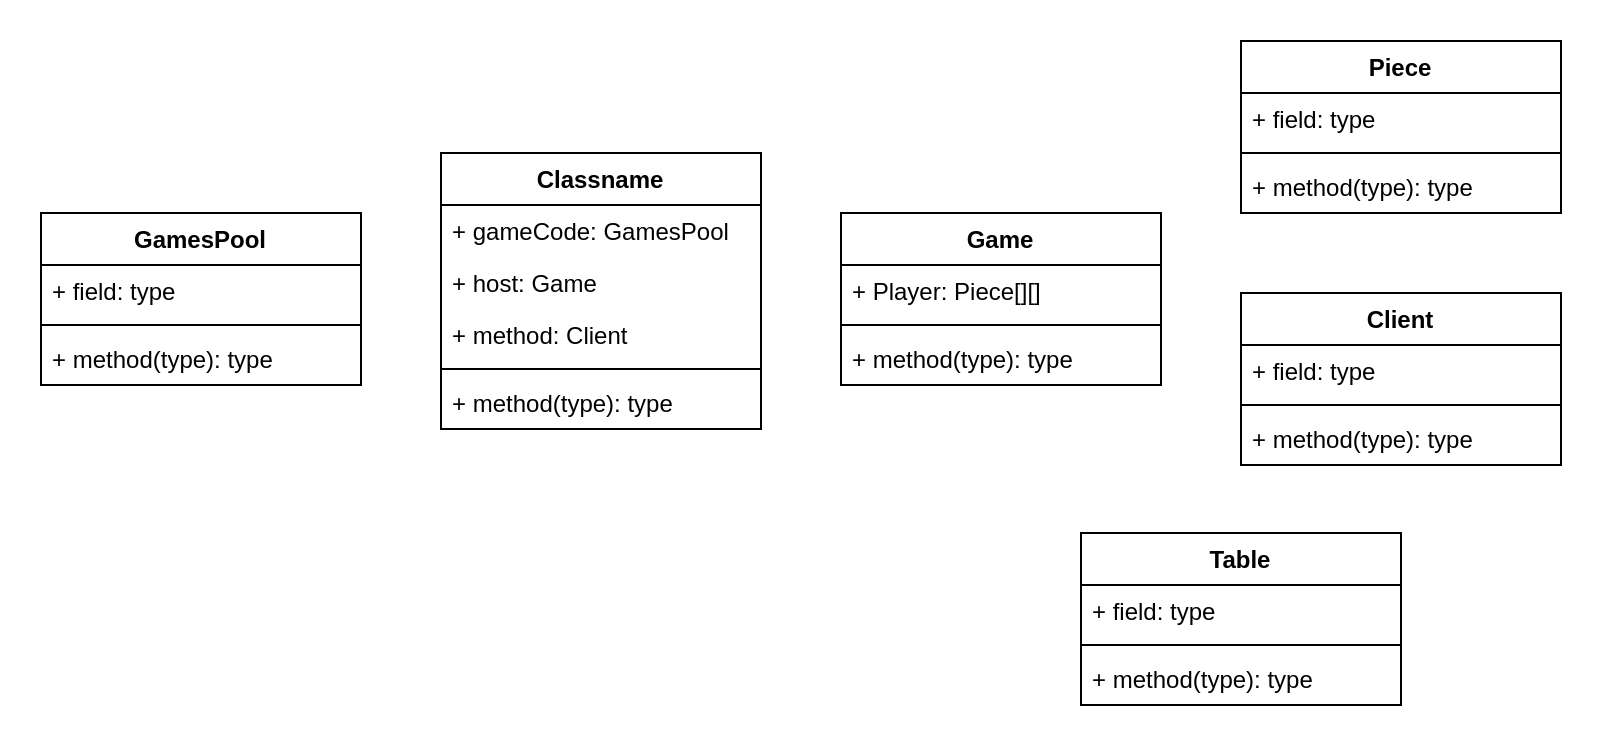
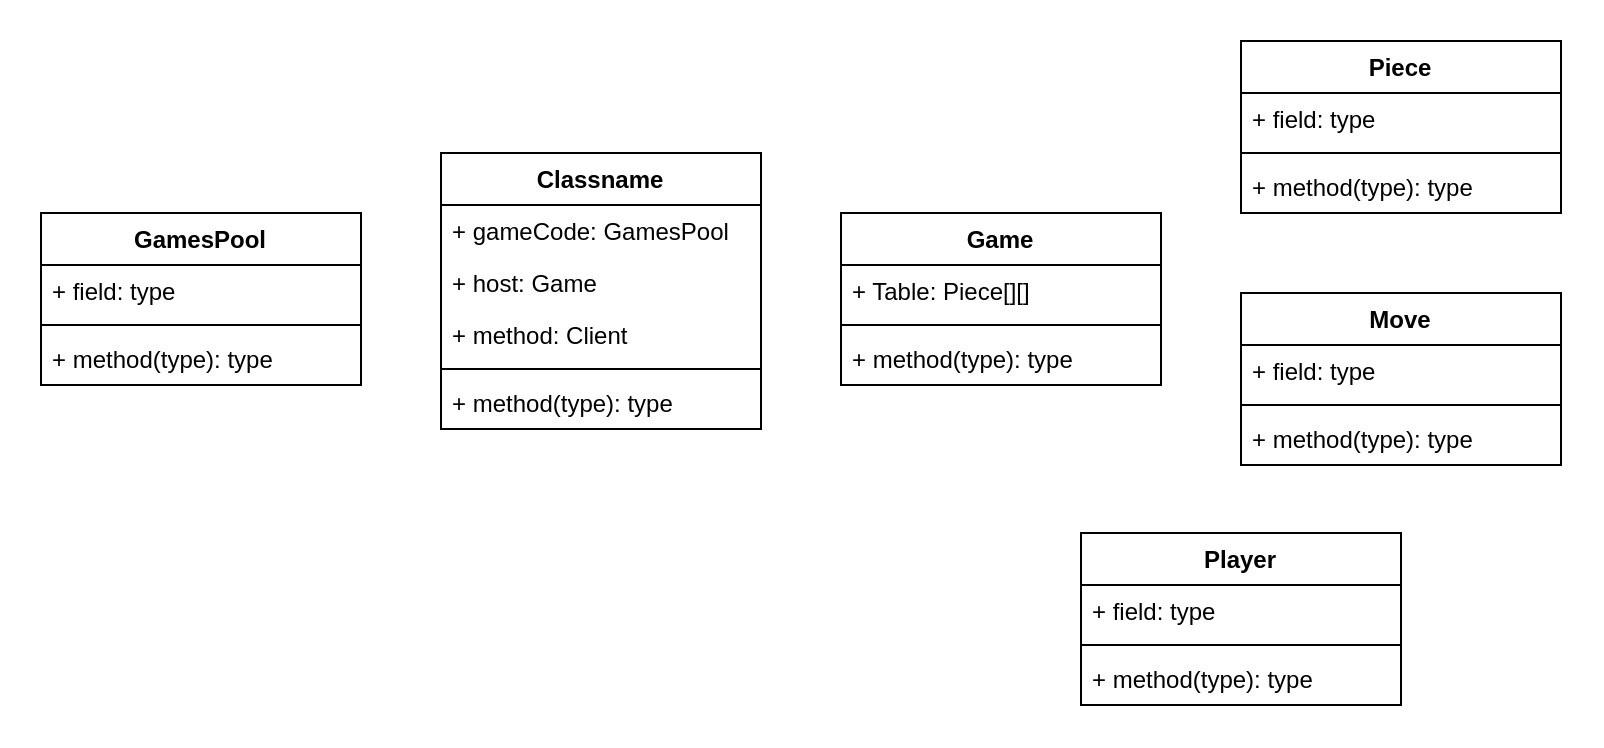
  <mxCell id="0" />
  <mxCell id="1" parent="0" />
  <mxCell id="2" value="Game" style="swimlane;fontStyle=1;align=center;verticalAlign=top;childLayout=stackLayout;horizontal=1;startSize=26;horizontalStack=0;resizeParent=1;resizeParentMax=0;resizeLast=0;collapsible=1;marginBottom=0;whiteSpace=wrap;html=1;" vertex="1" parent="1"><mxGeometry x="420" y="106" width="160" height="86" as="geometry" /></mxCell>
- <mxCell id="3" value="+ Player: Piece[][]" style="text;strokeColor=none;fillColor=none;align=left;verticalAlign=top;spacingLeft=4;spacingRight=4;overflow=hidden;rotatable=0;points=[[0,0.5],[1,0.5]];portConstraint=eastwest;whiteSpace=wrap;html=1;" vertex="1" parent="2"><mxGeometry y="26" width="160" height="26" as="geometry" /></mxCell>
+ <mxCell id="3" value="+ Table: Piece[][]" style="text;strokeColor=none;fillColor=none;align=left;verticalAlign=top;spacingLeft=4;spacingRight=4;overflow=hidden;rotatable=0;points=[[0,0.5],[1,0.5]];portConstraint=eastwest;whiteSpace=wrap;html=1;" vertex="1" parent="2"><mxGeometry y="26" width="160" height="26" as="geometry" /></mxCell>
  <mxCell id="4" value="" style="line;strokeWidth=1;fillColor=none;align=left;verticalAlign=middle;spacingTop=-1;spacingLeft=3;spacingRight=3;rotatable=0;labelPosition=right;points=[];portConstraint=eastwest;strokeColor=inherit;" vertex="1" parent="2"><mxGeometry y="52" width="160" height="8" as="geometry" /></mxCell>
  <mxCell id="5" value="+ method(type): type" style="text;strokeColor=none;fillColor=none;align=left;verticalAlign=top;spacingLeft=4;spacingRight=4;overflow=hidden;rotatable=0;points=[[0,0.5],[1,0.5]];portConstraint=eastwest;whiteSpace=wrap;html=1;" vertex="1" parent="2"><mxGeometry y="60" width="160" height="26" as="geometry" /></mxCell>
  <mxCell id="6" value="Piece" style="swimlane;fontStyle=1;align=center;verticalAlign=top;childLayout=stackLayout;horizontal=1;startSize=26;horizontalStack=0;resizeParent=1;resizeParentMax=0;resizeLast=0;collapsible=1;marginBottom=0;whiteSpace=wrap;html=1;" vertex="1" parent="1"><mxGeometry x="620" y="20" width="160" height="86" as="geometry" /></mxCell>
  <mxCell id="7" value="+ field: type" style="text;strokeColor=none;fillColor=none;align=left;verticalAlign=top;spacingLeft=4;spacingRight=4;overflow=hidden;rotatable=0;points=[[0,0.5],[1,0.5]];portConstraint=eastwest;whiteSpace=wrap;html=1;" vertex="1" parent="6"><mxGeometry y="26" width="160" height="26" as="geometry" /></mxCell>
  <mxCell id="8" value="" style="line;strokeWidth=1;fillColor=none;align=left;verticalAlign=middle;spacingTop=-1;spacingLeft=3;spacingRight=3;rotatable=0;labelPosition=right;points=[];portConstraint=eastwest;strokeColor=inherit;" vertex="1" parent="6"><mxGeometry y="52" width="160" height="8" as="geometry" /></mxCell>
  <mxCell id="9" value="+ method(type): type" style="text;strokeColor=none;fillColor=none;align=left;verticalAlign=top;spacingLeft=4;spacingRight=4;overflow=hidden;rotatable=0;points=[[0,0.5],[1,0.5]];portConstraint=eastwest;whiteSpace=wrap;html=1;" vertex="1" parent="6"><mxGeometry y="60" width="160" height="26" as="geometry" /></mxCell>
- <mxCell id="10" value="Client" style="swimlane;fontStyle=1;align=center;verticalAlign=top;childLayout=stackLayout;horizontal=1;startSize=26;horizontalStack=0;resizeParent=1;resizeParentMax=0;resizeLast=0;collapsible=1;marginBottom=0;whiteSpace=wrap;html=1;" vertex="1" parent="1"><mxGeometry x="620" y="146" width="160" height="86" as="geometry" /></mxCell>
+ <mxCell id="10" value="Move" style="swimlane;fontStyle=1;align=center;verticalAlign=top;childLayout=stackLayout;horizontal=1;startSize=26;horizontalStack=0;resizeParent=1;resizeParentMax=0;resizeLast=0;collapsible=1;marginBottom=0;whiteSpace=wrap;html=1;" vertex="1" parent="1"><mxGeometry x="620" y="146" width="160" height="86" as="geometry" /></mxCell>
  <mxCell id="11" value="+ field: type" style="text;strokeColor=none;fillColor=none;align=left;verticalAlign=top;spacingLeft=4;spacingRight=4;overflow=hidden;rotatable=0;points=[[0,0.5],[1,0.5]];portConstraint=eastwest;whiteSpace=wrap;html=1;" vertex="1" parent="10"><mxGeometry y="26" width="160" height="26" as="geometry" /></mxCell>
  <mxCell id="12" value="" style="line;strokeWidth=1;fillColor=none;align=left;verticalAlign=middle;spacingTop=-1;spacingLeft=3;spacingRight=3;rotatable=0;labelPosition=right;points=[];portConstraint=eastwest;strokeColor=inherit;" vertex="1" parent="10"><mxGeometry y="52" width="160" height="8" as="geometry" /></mxCell>
  <mxCell id="13" value="+ method(type): type" style="text;strokeColor=none;fillColor=none;align=left;verticalAlign=top;spacingLeft=4;spacingRight=4;overflow=hidden;rotatable=0;points=[[0,0.5],[1,0.5]];portConstraint=eastwest;whiteSpace=wrap;html=1;" vertex="1" parent="10"><mxGeometry y="60" width="160" height="26" as="geometry" /></mxCell>
- <mxCell id="14" value="Table" style="swimlane;fontStyle=1;align=center;verticalAlign=top;childLayout=stackLayout;horizontal=1;startSize=26;horizontalStack=0;resizeParent=1;resizeParentMax=0;resizeLast=0;collapsible=1;marginBottom=0;whiteSpace=wrap;html=1;" vertex="1" parent="1"><mxGeometry x="540" y="266" width="160" height="86" as="geometry" /></mxCell>
+ <mxCell id="14" value="Player" style="swimlane;fontStyle=1;align=center;verticalAlign=top;childLayout=stackLayout;horizontal=1;startSize=26;horizontalStack=0;resizeParent=1;resizeParentMax=0;resizeLast=0;collapsible=1;marginBottom=0;whiteSpace=wrap;html=1;" vertex="1" parent="1"><mxGeometry x="540" y="266" width="160" height="86" as="geometry" /></mxCell>
  <mxCell id="15" value="+ field: type" style="text;strokeColor=none;fillColor=none;align=left;verticalAlign=top;spacingLeft=4;spacingRight=4;overflow=hidden;rotatable=0;points=[[0,0.5],[1,0.5]];portConstraint=eastwest;whiteSpace=wrap;html=1;" vertex="1" parent="14"><mxGeometry y="26" width="160" height="26" as="geometry" /></mxCell>
  <mxCell id="16" value="" style="line;strokeWidth=1;fillColor=none;align=left;verticalAlign=middle;spacingTop=-1;spacingLeft=3;spacingRight=3;rotatable=0;labelPosition=right;points=[];portConstraint=eastwest;strokeColor=inherit;" vertex="1" parent="14"><mxGeometry y="52" width="160" height="8" as="geometry" /></mxCell>
  <mxCell id="17" value="+ method(type): type" style="text;strokeColor=none;fillColor=none;align=left;verticalAlign=top;spacingLeft=4;spacingRight=4;overflow=hidden;rotatable=0;points=[[0,0.5],[1,0.5]];portConstraint=eastwest;whiteSpace=wrap;html=1;" vertex="1" parent="14"><mxGeometry y="60" width="160" height="26" as="geometry" /></mxCell>
  <mxCell id="18" value="GamesPool" style="swimlane;fontStyle=1;align=center;verticalAlign=top;childLayout=stackLayout;horizontal=1;startSize=26;horizontalStack=0;resizeParent=1;resizeParentMax=0;resizeLast=0;collapsible=1;marginBottom=0;whiteSpace=wrap;html=1;" vertex="1" parent="1"><mxGeometry x="20" y="106" width="160" height="86" as="geometry" /></mxCell>
  <mxCell id="19" value="+ field: type" style="text;strokeColor=none;fillColor=none;align=left;verticalAlign=top;spacingLeft=4;spacingRight=4;overflow=hidden;rotatable=0;points=[[0,0.5],[1,0.5]];portConstraint=eastwest;whiteSpace=wrap;html=1;" vertex="1" parent="18"><mxGeometry y="26" width="160" height="26" as="geometry" /></mxCell>
  <mxCell id="20" value="" style="line;strokeWidth=1;fillColor=none;align=left;verticalAlign=middle;spacingTop=-1;spacingLeft=3;spacingRight=3;rotatable=0;labelPosition=right;points=[];portConstraint=eastwest;strokeColor=inherit;" vertex="1" parent="18"><mxGeometry y="52" width="160" height="8" as="geometry" /></mxCell>
  <mxCell id="21" value="+ method(type): type" style="text;strokeColor=none;fillColor=none;align=left;verticalAlign=top;spacingLeft=4;spacingRight=4;overflow=hidden;rotatable=0;points=[[0,0.5],[1,0.5]];portConstraint=eastwest;whiteSpace=wrap;html=1;" vertex="1" parent="18"><mxGeometry y="60" width="160" height="26" as="geometry" /></mxCell>
  <mxCell id="22" value="Classname" style="swimlane;fontStyle=1;align=center;verticalAlign=top;childLayout=stackLayout;horizontal=1;startSize=26;horizontalStack=0;resizeParent=1;resizeParentMax=0;resizeLast=0;collapsible=1;marginBottom=0;whiteSpace=wrap;html=1;" vertex="1" parent="1"><mxGeometry x="220" y="76" width="160" height="138" as="geometry" /></mxCell>
  <mxCell id="23" value="+ gameCode: GamesPool" style="text;strokeColor=none;fillColor=none;align=left;verticalAlign=top;spacingLeft=4;spacingRight=4;overflow=hidden;rotatable=0;points=[[0,0.5],[1,0.5]];portConstraint=eastwest;whiteSpace=wrap;html=1;" vertex="1" parent="22"><mxGeometry y="26" width="160" height="26" as="geometry" /></mxCell>
  <mxCell id="24" value="+ host: Game" style="text;strokeColor=none;fillColor=none;align=left;verticalAlign=top;spacingLeft=4;spacingRight=4;overflow=hidden;rotatable=0;points=[[0,0.5],[1,0.5]];portConstraint=eastwest;whiteSpace=wrap;html=1;" vertex="1" parent="22"><mxGeometry y="52" width="160" height="26" as="geometry" /></mxCell>
  <mxCell id="25" value="+ method: Client" style="text;strokeColor=none;fillColor=none;align=left;verticalAlign=top;spacingLeft=4;spacingRight=4;overflow=hidden;rotatable=0;points=[[0,0.5],[1,0.5]];portConstraint=eastwest;whiteSpace=wrap;html=1;" vertex="1" parent="22"><mxGeometry y="78" width="160" height="26" as="geometry" /></mxCell>
  <mxCell id="26" value="" style="line;strokeWidth=1;fillColor=none;align=left;verticalAlign=middle;spacingTop=-1;spacingLeft=3;spacingRight=3;rotatable=0;labelPosition=right;points=[];portConstraint=eastwest;strokeColor=inherit;" vertex="1" parent="22"><mxGeometry y="104" width="160" height="8" as="geometry" /></mxCell>
  <mxCell id="27" value="+ method(type): type" style="text;strokeColor=none;fillColor=none;align=left;verticalAlign=top;spacingLeft=4;spacingRight=4;overflow=hidden;rotatable=0;points=[[0,0.5],[1,0.5]];portConstraint=eastwest;whiteSpace=wrap;html=1;" vertex="1" parent="22"><mxGeometry y="112" width="160" height="26" as="geometry" /></mxCell>
